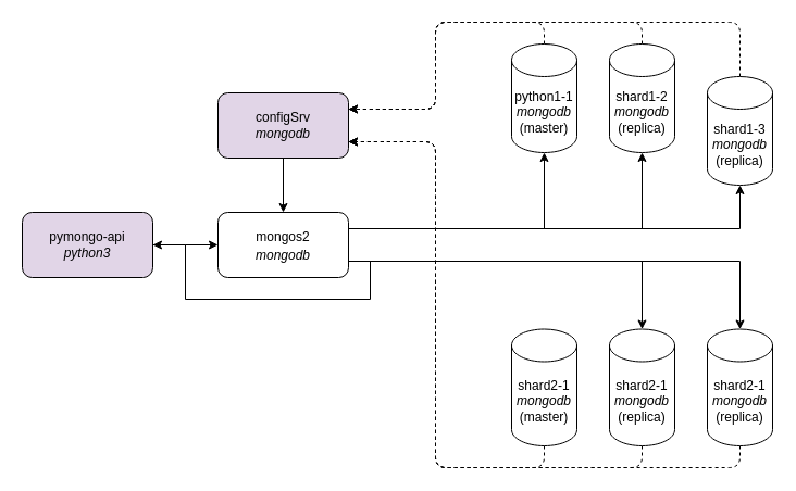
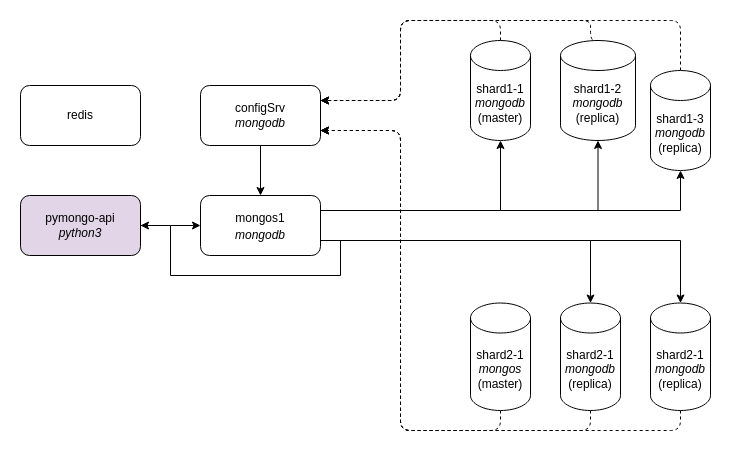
  <mxCell id="0" />
  <mxCell id="1" parent="0" />
  <mxCell id="2" style="edgeStyle=orthogonalEdgeStyle;html=1;entryX=1;entryY=0.75;entryDx=0;entryDy=0;dashed=1;exitX=0.5;exitY=1;exitDx=0;exitDy=0;exitPerimeter=0;" parent="1" source="7" target="11" edge="1"><mxGeometry relative="1" as="geometry"><mxPoint x="530" y="262.5" as="sourcePoint" /><Array as="points"><mxPoint x="500" y="430" /><mxPoint x="400" y="430" /><mxPoint x="400" y="130" /></Array></mxGeometry></mxCell>
  <mxCell id="3" style="edgeStyle=orthogonalEdgeStyle;html=1;entryX=1;entryY=0.25;entryDx=0;entryDy=0;dashed=1;exitX=0.5;exitY=0;exitDx=0;exitDy=0;exitPerimeter=0;" parent="1" source="6" target="11" edge="1"><mxGeometry relative="1" as="geometry"><mxPoint x="600" y="-21.5" as="sourcePoint" /><Array as="points"><mxPoint x="500" y="20" /><mxPoint x="400" y="20" /><mxPoint x="400" y="100" /></Array></mxGeometry></mxCell>
  <mxCell id="4" style="edgeStyle=orthogonalEdgeStyle;rounded=0;orthogonalLoop=1;jettySize=auto;html=1;exitX=1;exitY=0.5;exitDx=0;exitDy=0;entryX=0;entryY=0.5;entryDx=0;entryDy=0;" parent="1" source="5" edge="1"><mxGeometry relative="1" as="geometry"><mxPoint x="200" y="225" as="targetPoint" /></mxGeometry></mxCell>
  <mxCell id="5" value="pymongo-api&lt;br&gt;&lt;i&gt;python3&lt;/i&gt;" style="rounded=1;whiteSpace=wrap;html=1;fillColor=#e1d5e7;" parent="1" vertex="1"><mxGeometry x="20" y="195" width="120" height="60" as="geometry" /></mxCell>
- <mxCell id="6" value="python1-1&lt;br&gt;&lt;i&gt;mongodb&lt;/i&gt;&lt;br&gt;(master)" style="shape=cylinder3;whiteSpace=wrap;html=1;boundedLbl=1;backgroundOutline=1;size=15;" parent="1" vertex="1"><mxGeometry x="470" y="40" width="60" height="100" as="geometry" /></mxCell>
- <mxCell id="7" value="shard2-1&lt;br&gt;&lt;i style=&quot;border-color: var(--border-color);&quot;&gt;mongodb&lt;br&gt;&lt;span style=&quot;font-style: normal;&quot;&gt;(master)&lt;/span&gt;&lt;br&gt;&lt;/i&gt;" style="shape=cylinder3;whiteSpace=wrap;html=1;boundedLbl=1;backgroundOutline=1;size=15;" parent="1" vertex="1"><mxGeometry x="470" y="302.5" width="60" height="107.5" as="geometry" /></mxCell>
+ <mxCell id="6" value="shard1-1&lt;br&gt;&lt;i&gt;mongodb&lt;/i&gt;&lt;br&gt;(master)" style="shape=cylinder3;whiteSpace=wrap;html=1;boundedLbl=1;backgroundOutline=1;size=15;" parent="1" vertex="1"><mxGeometry x="470" y="40" width="60" height="100" as="geometry" /></mxCell>
+ <mxCell id="7" value="shard2-1&lt;br&gt;&lt;i style=&quot;border-color: var(--border-color);&quot;&gt;mongos&lt;br&gt;&lt;span style=&quot;font-style: normal;&quot;&gt;(master)&lt;/span&gt;&lt;br&gt;&lt;/i&gt;" style="shape=cylinder3;whiteSpace=wrap;html=1;boundedLbl=1;backgroundOutline=1;size=15;" parent="1" vertex="1"><mxGeometry x="470" y="302.5" width="60" height="107.5" as="geometry" /></mxCell>
  <mxCell id="8" style="edgeStyle=orthogonalEdgeStyle;rounded=0;orthogonalLoop=1;jettySize=auto;html=1;exitX=1;exitY=0.25;exitDx=0;exitDy=0;" parent="1" source="16" target="6" edge="1"><mxGeometry relative="1" as="geometry"><mxPoint x="320" y="210" as="sourcePoint" /><mxPoint x="600" y="6" as="targetPoint" /><Array as="points"><mxPoint x="500" y="210" /></Array></mxGeometry></mxCell>
  <mxCell id="9" style="edgeStyle=orthogonalEdgeStyle;rounded=0;orthogonalLoop=1;jettySize=auto;html=1;exitX=1;exitY=0.75;exitDx=0;exitDy=0;" parent="1" source="16" target="5" edge="1"><mxGeometry relative="1" as="geometry"><mxPoint x="320" y="240" as="sourcePoint" /><mxPoint x="530" y="290" as="targetPoint" /></mxGeometry></mxCell>
  <mxCell id="10" style="edgeStyle=orthogonalEdgeStyle;rounded=0;orthogonalLoop=1;jettySize=auto;html=1;exitX=0.5;exitY=1;exitDx=0;exitDy=0;" parent="1" source="11" target="16" edge="1"><mxGeometry relative="1" as="geometry"><mxPoint x="260" y="195" as="targetPoint" /></mxGeometry></mxCell>
- <mxCell id="11" value="configSrv&lt;br&gt;&lt;i style=&quot;border-color: var(--border-color);&quot;&gt;mongodb&lt;/i&gt;" style="rounded=1;whiteSpace=wrap;html=1;fillColor=#e1d5e7;" parent="1" vertex="1"><mxGeometry x="200" y="85" width="120" height="60" as="geometry" /></mxCell>
+ <mxCell id="11" value="configSrv&lt;br&gt;&lt;i style=&quot;border-color: var(--border-color);&quot;&gt;mongodb&lt;/i&gt;" style="rounded=1;whiteSpace=wrap;html=1;" parent="1" vertex="1"><mxGeometry x="200" y="85" width="120" height="60" as="geometry" /></mxCell>
  <mxCell id="12" style="edgeStyle=orthogonalEdgeStyle;html=1;exitX=1;exitY=0.25;exitDx=0;exitDy=0;entryX=0.5;entryY=1;entryDx=0;entryDy=0;entryPerimeter=0;jumpSize=6;rounded=0;strokeColor=default;" parent="1" source="16" target="18" edge="1"><mxGeometry relative="1" as="geometry" /></mxCell>
  <mxCell id="13" style="edgeStyle=orthogonalEdgeStyle;rounded=0;jumpSize=6;html=1;exitX=1;exitY=0.25;exitDx=0;exitDy=0;entryX=0.5;entryY=1;entryDx=0;entryDy=0;entryPerimeter=0;strokeColor=default;" parent="1" source="16" target="20" edge="1"><mxGeometry relative="1" as="geometry" /></mxCell>
  <mxCell id="14" style="edgeStyle=orthogonalEdgeStyle;rounded=0;jumpSize=6;html=1;exitX=1;exitY=0.75;exitDx=0;exitDy=0;entryX=0.5;entryY=0;entryDx=0;entryDy=0;entryPerimeter=0;strokeColor=default;" parent="1" source="16" target="22" edge="1"><mxGeometry relative="1" as="geometry" /></mxCell>
  <mxCell id="15" style="edgeStyle=orthogonalEdgeStyle;rounded=0;jumpSize=6;html=1;exitX=1;exitY=0.75;exitDx=0;exitDy=0;entryX=0.5;entryY=0;entryDx=0;entryDy=0;entryPerimeter=0;strokeColor=default;" parent="1" source="16" target="24" edge="1"><mxGeometry relative="1" as="geometry" /></mxCell>
- <mxCell id="16" value="&lt;div style=&quot;border-color: var(--border-color); background-color: rgb(255, 255, 255); line-height: 20px;&quot;&gt;&lt;font style=&quot;border-color: var(--border-color);&quot;&gt;mongos2&lt;/font&gt;&lt;/div&gt;&lt;i style=&quot;border-color: var(--border-color);&quot;&gt;mongodb&lt;/i&gt;" style="rounded=1;whiteSpace=wrap;html=1;" parent="1" vertex="1"><mxGeometry x="200" y="195" width="120" height="60" as="geometry" /></mxCell>
+ <mxCell id="16" value="&lt;div style=&quot;border-color: var(--border-color); background-color: rgb(255, 255, 255); line-height: 20px;&quot;&gt;&lt;font style=&quot;border-color: var(--border-color);&quot;&gt;mongos1&lt;/font&gt;&lt;/div&gt;&lt;i style=&quot;border-color: var(--border-color);&quot;&gt;mongodb&lt;/i&gt;" style="rounded=1;whiteSpace=wrap;html=1;" parent="1" vertex="1"><mxGeometry x="200" y="195" width="120" height="60" as="geometry" /></mxCell>
  <mxCell id="17" style="edgeStyle=orthogonalEdgeStyle;rounded=1;jumpSize=6;html=1;exitX=0.5;exitY=0;exitDx=0;exitDy=0;exitPerimeter=0;strokeColor=default;dashed=1;" parent="1" source="18" edge="1"><mxGeometry relative="1" as="geometry"><mxPoint x="320" y="100" as="targetPoint" /><Array as="points"><mxPoint x="590" y="20" /><mxPoint x="400" y="20" /><mxPoint x="400" y="100" /></Array></mxGeometry></mxCell>
- <mxCell id="18" value="shard1-2&lt;br&gt;&lt;i&gt;mongodb&lt;/i&gt;&lt;br&gt;(replica)" style="shape=cylinder3;whiteSpace=wrap;html=1;boundedLbl=1;backgroundOutline=1;size=15;" parent="1" vertex="1"><mxGeometry x="560" y="40" width="60" height="100" as="geometry" /></mxCell>
+ <mxCell id="18" value="shard1-2&lt;br&gt;&lt;i&gt;mongodb&lt;/i&gt;&lt;br&gt;(replica)" style="shape=cylinder3;whiteSpace=wrap;html=1;boundedLbl=1;backgroundOutline=1;size=15;" parent="1" vertex="1"><mxGeometry x="560" y="40" width="75" height="100" as="geometry" /></mxCell>
  <mxCell id="19" style="edgeStyle=orthogonalEdgeStyle;rounded=1;jumpSize=6;html=1;exitX=0.5;exitY=0;exitDx=0;exitDy=0;exitPerimeter=0;dashed=1;strokeColor=default;" parent="1" source="20" edge="1"><mxGeometry relative="1" as="geometry"><mxPoint x="320" y="100" as="targetPoint" /><Array as="points"><mxPoint x="680" y="20" /><mxPoint x="400" y="20" /><mxPoint x="400" y="100" /></Array></mxGeometry></mxCell>
  <mxCell id="20" value="shard1-3&lt;br&gt;&lt;i&gt;mongodb&lt;br&gt;&lt;/i&gt;(replica)&lt;i&gt;&lt;br&gt;&lt;/i&gt;" style="shape=cylinder3;whiteSpace=wrap;html=1;boundedLbl=1;backgroundOutline=1;size=15;" parent="1" vertex="1"><mxGeometry x="650" y="70" width="60" height="100" as="geometry" /></mxCell>
  <mxCell id="21" style="edgeStyle=orthogonalEdgeStyle;rounded=1;jumpSize=6;html=1;exitX=0.5;exitY=1;exitDx=0;exitDy=0;exitPerimeter=0;dashed=1;strokeColor=default;" parent="1" source="22" edge="1"><mxGeometry relative="1" as="geometry"><mxPoint x="320" y="130" as="targetPoint" /><Array as="points"><mxPoint x="590" y="430" /><mxPoint x="400" y="430" /><mxPoint x="400" y="130" /></Array></mxGeometry></mxCell>
  <mxCell id="22" value="shard2-1&lt;br&gt;&lt;i style=&quot;border-color: var(--border-color);&quot;&gt;mongodb&lt;br&gt;&lt;span style=&quot;font-style: normal;&quot;&gt;(replica)&lt;/span&gt;&lt;br&gt;&lt;/i&gt;" style="shape=cylinder3;whiteSpace=wrap;html=1;boundedLbl=1;backgroundOutline=1;size=15;" parent="1" vertex="1"><mxGeometry x="560" y="302.5" width="60" height="107.5" as="geometry" /></mxCell>
  <mxCell id="23" style="edgeStyle=orthogonalEdgeStyle;rounded=1;jumpSize=6;html=1;exitX=0.5;exitY=1;exitDx=0;exitDy=0;exitPerimeter=0;entryX=1;entryY=0.75;entryDx=0;entryDy=0;dashed=1;strokeColor=default;" parent="1" source="24" target="11" edge="1"><mxGeometry relative="1" as="geometry"><Array as="points"><mxPoint x="680" y="430" /><mxPoint x="400" y="430" /><mxPoint x="400" y="130" /></Array></mxGeometry></mxCell>
  <mxCell id="24" value="shard2-1&lt;br&gt;&lt;i style=&quot;border-color: var(--border-color);&quot;&gt;mongodb&lt;br&gt;&lt;span style=&quot;font-style: normal;&quot;&gt;(replica)&lt;/span&gt;&lt;br&gt;&lt;/i&gt;" style="shape=cylinder3;whiteSpace=wrap;html=1;boundedLbl=1;backgroundOutline=1;size=15;" parent="1" vertex="1"><mxGeometry x="650" y="302.5" width="60" height="107.5" as="geometry" /></mxCell>
+ <mxCell id="25" value="redis" style="rounded=1;whiteSpace=wrap;html=1;" parent="1" vertex="1"><mxGeometry x="20" y="85" width="120" height="60" as="geometry" /></mxCell>
